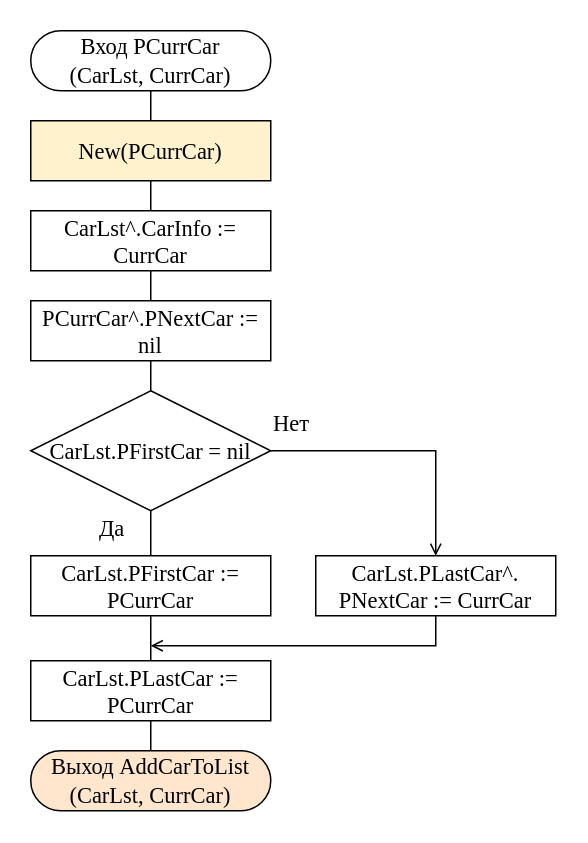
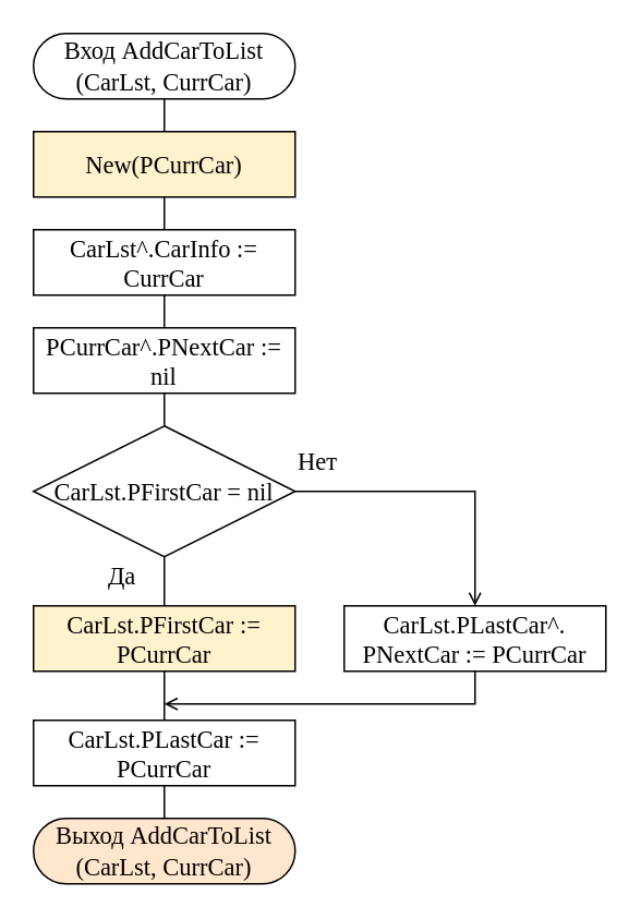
  <mxCell id="0" />
  <mxCell id="1" parent="0" />
- <mxCell id="2" value="Вход&amp;nbsp;&lt;span lang=&quot;EN-US&quot; style=&quot;font-size: 15px; line-height: 115%;&quot;&gt;PCurrCar&lt;br style=&quot;font-size: 15px;&quot;&gt;&lt;/span&gt;&lt;span style=&quot;font-size: 15px; line-height: 115%;&quot;&gt;(&lt;/span&gt;&lt;span lang=&quot;EN-US&quot; style=&quot;font-size: 15px; line-height: 115%;&quot;&gt;CarLst&lt;/span&gt;&lt;span style=&quot;font-size: 15px; line-height: 115%;&quot;&gt;, &lt;/span&gt;&lt;span lang=&quot;EN-US&quot; style=&quot;font-size: 15px; line-height: 115%;&quot;&gt;CurrCar&lt;/span&gt;&lt;span style=&quot;font-size: 15px; line-height: 115%;&quot;&gt;)&lt;/span&gt;" style="rounded=1;whiteSpace=wrap;html=1;fontSize=15;arcSize=50;fontFamily=Times New Roman;" vertex="1" parent="1"><mxGeometry x="20" y="20" width="160" height="40" as="geometry" /></mxCell>
+ <mxCell id="2" value="Вход&amp;nbsp;&lt;span lang=&quot;EN-US&quot; style=&quot;font-size: 15px; line-height: 115%;&quot;&gt;AddCarToList&lt;br style=&quot;font-size: 15px;&quot;&gt;&lt;/span&gt;&lt;span style=&quot;font-size: 15px; line-height: 115%;&quot;&gt;(&lt;/span&gt;&lt;span lang=&quot;EN-US&quot; style=&quot;font-size: 15px; line-height: 115%;&quot;&gt;CarLst&lt;/span&gt;&lt;span style=&quot;font-size: 15px; line-height: 115%;&quot;&gt;, &lt;/span&gt;&lt;span lang=&quot;EN-US&quot; style=&quot;font-size: 15px; line-height: 115%;&quot;&gt;CurrCar&lt;/span&gt;&lt;span style=&quot;font-size: 15px; line-height: 115%;&quot;&gt;)&lt;/span&gt;" style="rounded=1;whiteSpace=wrap;html=1;fontSize=15;arcSize=50;fontFamily=Times New Roman;" vertex="1" parent="1"><mxGeometry x="20" y="20" width="160" height="40" as="geometry" /></mxCell>
  <mxCell id="3" value="" style="endArrow=none;html=1;fontFamily=Times New Roman;fontSize=15;rounded=0;" edge="1" parent="1"><mxGeometry width="50" height="50" relative="1" as="geometry"><mxPoint x="100" y="80" as="sourcePoint" /><mxPoint x="100" y="60" as="targetPoint" /></mxGeometry></mxCell>
  <mxCell id="4" value="New(PCurrCar)" style="rounded=0;whiteSpace=wrap;html=1;fontSize=15;fontFamily=Times New Roman;fillColor=#fff2cc;" vertex="1" parent="1"><mxGeometry x="20" y="80" width="160" height="40" as="geometry" /></mxCell>
  <mxCell id="5" value="" style="endArrow=none;html=1;fontFamily=Times New Roman;fontSize=15;rounded=0;" edge="1" parent="1"><mxGeometry width="50" height="50" relative="1" as="geometry"><mxPoint x="100" y="140" as="sourcePoint" /><mxPoint x="100" y="120" as="targetPoint" /></mxGeometry></mxCell>
  <mxCell id="6" value="CarLst^.CarInfo := CurrCar" style="rounded=0;whiteSpace=wrap;html=1;fontSize=15;fontFamily=Times New Roman;" vertex="1" parent="1"><mxGeometry x="20" y="140" width="160" height="40" as="geometry" /></mxCell>
  <mxCell id="7" value="" style="endArrow=none;html=1;fontFamily=Times New Roman;fontSize=15;rounded=0;" edge="1" parent="1"><mxGeometry width="50" height="50" relative="1" as="geometry"><mxPoint x="100" y="200" as="sourcePoint" /><mxPoint x="100" y="180" as="targetPoint" /></mxGeometry></mxCell>
  <mxCell id="8" value="PCurrCar^.PNextCar := nil" style="rounded=0;whiteSpace=wrap;html=1;fontSize=15;fontFamily=Times New Roman;" vertex="1" parent="1"><mxGeometry x="20" y="200" width="160" height="40" as="geometry" /></mxCell>
  <mxCell id="9" value="" style="endArrow=none;html=1;fontFamily=Times New Roman;fontSize=15;rounded=0;entryX=0.5;entryY=1;entryDx=0;entryDy=0;" edge="1" parent="1" target="14"><mxGeometry width="50" height="50" relative="1" as="geometry"><mxPoint x="100" y="440" as="sourcePoint" /><mxPoint x="100" y="420" as="targetPoint" /></mxGeometry></mxCell>
  <mxCell id="10" value="CarLst.PLastCar := PCurrCar" style="rounded=0;whiteSpace=wrap;html=1;fontSize=15;fontFamily=Times New Roman;" vertex="1" parent="1"><mxGeometry x="20" y="440" width="160" height="40" as="geometry" /></mxCell>
  <mxCell id="11" value="CarLst.PFirstCar = nil" style="rhombus;whiteSpace=wrap;html=1;fontSize=15;rounded=0;fontFamily=Times New Roman;" vertex="1" parent="1"><mxGeometry x="20" y="260" width="160" height="80" as="geometry" /></mxCell>
  <mxCell id="12" value="Да" style="text;html=1;resizable=0;points=[];autosize=1;align=left;verticalAlign=top;spacingTop=-4;fontFamily=Times New Roman;fontSize=15;" vertex="1" parent="1"><mxGeometry x="64" y="340" width="30" height="20" as="geometry" /></mxCell>
  <mxCell id="13" value="Нет" style="text;html=1;resizable=0;points=[];autosize=1;align=left;verticalAlign=top;spacingTop=-4;fontFamily=Times New Roman;fontSize=15;" vertex="1" parent="1"><mxGeometry x="180" y="270" width="40" height="20" as="geometry" /></mxCell>
- <mxCell id="14" value="CarLst.PFirstCar := PCurrCar" style="rounded=0;whiteSpace=wrap;html=1;fontSize=15;fontFamily=Times New Roman;" vertex="1" parent="1"><mxGeometry x="20" y="370" width="160" height="40" as="geometry" /></mxCell>
- <mxCell id="15" value="CarLst.PLastCar^.&lt;br&gt;PNextCar := CurrCar" style="rounded=0;whiteSpace=wrap;html=1;fontSize=15;fontFamily=Times New Roman;" vertex="1" parent="1"><mxGeometry x="210" y="370" width="160" height="40" as="geometry" /></mxCell>
+ <mxCell id="14" value="CarLst.PFirstCar := PCurrCar" style="rounded=0;whiteSpace=wrap;html=1;fontSize=15;fontFamily=Times New Roman;fillColor=#fff2cc;" vertex="1" parent="1"><mxGeometry x="20" y="370" width="160" height="40" as="geometry" /></mxCell>
+ <mxCell id="15" value="CarLst.PLastCar^.&lt;br&gt;PNextCar := PCurrCar" style="rounded=0;whiteSpace=wrap;html=1;fontSize=15;fontFamily=Times New Roman;" vertex="1" parent="1"><mxGeometry x="210" y="370" width="160" height="40" as="geometry" /></mxCell>
  <mxCell id="16" value="" style="endArrow=none;html=1;fontFamily=Times New Roman;fontSize=15;rounded=0;" edge="1" parent="1"><mxGeometry width="50" height="50" relative="1" as="geometry"><mxPoint x="100" y="260" as="sourcePoint" /><mxPoint x="100" y="240" as="targetPoint" /></mxGeometry></mxCell>
  <mxCell id="17" value="" style="endArrow=open;html=1;fontSize=15;endFill=0;rounded=0;entryX=0.5;entryY=0;entryDx=0;entryDy=0;fontFamily=Times New Roman;" edge="1" parent="1" target="15"><mxGeometry width="50" height="50" relative="1" as="geometry"><mxPoint x="180" y="300" as="sourcePoint" /><mxPoint x="250" y="230" as="targetPoint" /><Array as="points"><mxPoint x="290" y="300" /></Array></mxGeometry></mxCell>
  <mxCell id="18" value="" style="endArrow=none;html=1;fontFamily=Times New Roman;fontSize=15;rounded=0;" edge="1" parent="1"><mxGeometry width="50" height="50" relative="1" as="geometry"><mxPoint x="100" y="370" as="sourcePoint" /><mxPoint x="100" y="340" as="targetPoint" /></mxGeometry></mxCell>
  <mxCell id="19" value="" style="endArrow=open;html=1;fontSize=15;endFill=0;rounded=0;fontFamily=Times New Roman;" edge="1" parent="1"><mxGeometry width="50" height="50" relative="1" as="geometry"><mxPoint x="290" y="410" as="sourcePoint" /><mxPoint x="100" y="430" as="targetPoint" /><Array as="points"><mxPoint x="290" y="430" /></Array></mxGeometry></mxCell>
  <mxCell id="20" value="" style="endArrow=none;html=1;fontFamily=Times New Roman;fontSize=15;rounded=0;" edge="1" parent="1"><mxGeometry width="50" height="50" relative="1" as="geometry"><mxPoint x="100" y="500" as="sourcePoint" /><mxPoint x="100" y="480" as="targetPoint" /></mxGeometry></mxCell>
  <mxCell id="21" value="Выход&amp;nbsp;&lt;span lang=&quot;EN-US&quot; style=&quot;font-size: 15px; line-height: 115%;&quot;&gt;AddCarToList&lt;br style=&quot;font-size: 15px;&quot;&gt;&lt;/span&gt;&lt;span style=&quot;font-size: 15px; line-height: 115%;&quot;&gt;(&lt;/span&gt;&lt;span lang=&quot;EN-US&quot; style=&quot;font-size: 15px; line-height: 115%;&quot;&gt;CarLst&lt;/span&gt;&lt;span style=&quot;font-size: 15px; line-height: 115%;&quot;&gt;, &lt;/span&gt;&lt;span lang=&quot;EN-US&quot; style=&quot;font-size: 15px; line-height: 115%;&quot;&gt;CurrCar&lt;/span&gt;&lt;span style=&quot;font-size: 15px; line-height: 115%;&quot;&gt;)&lt;/span&gt;" style="rounded=1;whiteSpace=wrap;html=1;fontSize=15;arcSize=50;fontFamily=Times New Roman;fillColor=#ffe6cc;" vertex="1" parent="1"><mxGeometry x="20" y="500" width="160" height="40" as="geometry" /></mxCell>
